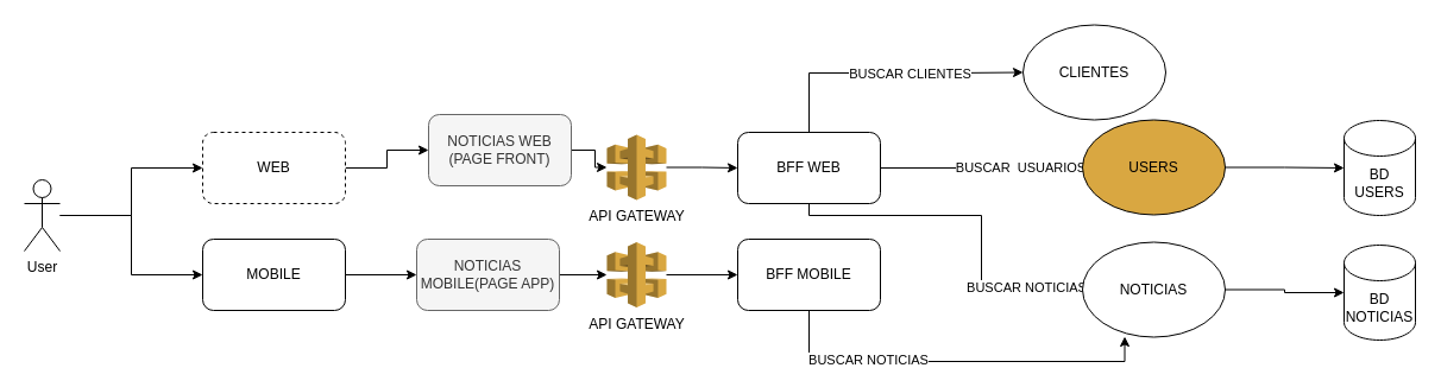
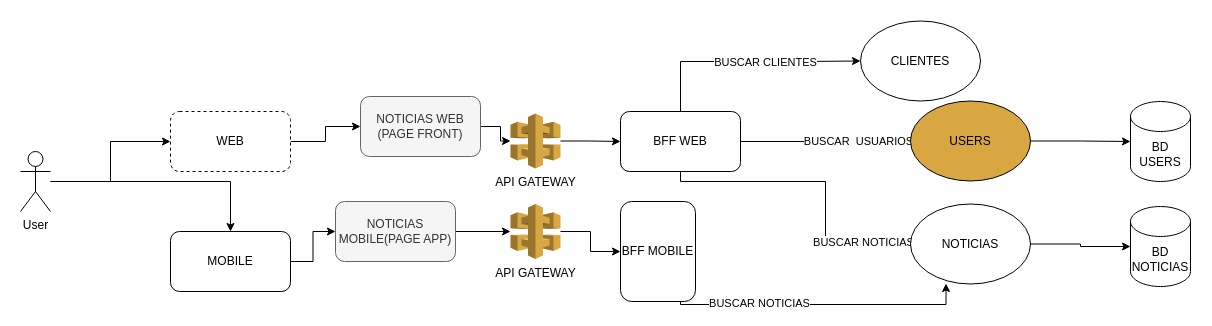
  <mxCell id="0" />
  <mxCell id="1" parent="0" />
  <mxCell id="2" style="edgeStyle=orthogonalEdgeStyle;rounded=0;orthogonalLoop=1;jettySize=auto;html=1;" edge="1" parent="1" source="4" target="6"><mxGeometry relative="1" as="geometry" /></mxCell>
  <mxCell id="3" style="edgeStyle=orthogonalEdgeStyle;rounded=0;orthogonalLoop=1;jettySize=auto;html=1;" edge="1" parent="1" source="4" target="8"><mxGeometry relative="1" as="geometry" /></mxCell>
  <mxCell id="4" value="User" style="shape=umlActor;verticalLabelPosition=bottom;verticalAlign=top;html=1;outlineConnect=0;" vertex="1" parent="1"><mxGeometry x="20" y="151" width="30" height="60" as="geometry" /></mxCell>
  <mxCell id="5" style="edgeStyle=orthogonalEdgeStyle;rounded=0;orthogonalLoop=1;jettySize=auto;html=1;" edge="1" parent="1" source="6" target="17"><mxGeometry relative="1" as="geometry" /></mxCell>
  <mxCell id="6" value="WEB" style="rounded=1;whiteSpace=wrap;html=1;dashed=1;" vertex="1" parent="1"><mxGeometry x="170" y="111" width="120" height="60" as="geometry" /></mxCell>
  <mxCell id="7" style="edgeStyle=orthogonalEdgeStyle;rounded=0;orthogonalLoop=1;jettySize=auto;html=1;" edge="1" parent="1" source="8" target="19"><mxGeometry relative="1" as="geometry" /></mxCell>
- <mxCell id="8" value="MOBILE" style="rounded=1;whiteSpace=wrap;html=1;" vertex="1" parent="1"><mxGeometry x="170" y="201" width="120" height="60" as="geometry" /></mxCell>
+ <mxCell id="8" value="MOBILE" style="rounded=1;whiteSpace=wrap;html=1;" vertex="1" parent="1"><mxGeometry x="170" y="231" width="120" height="60" as="geometry" /></mxCell>
  <mxCell id="9" style="edgeStyle=orthogonalEdgeStyle;rounded=0;orthogonalLoop=1;jettySize=auto;html=1;" edge="1" parent="1" source="15" target="28"><mxGeometry relative="1" as="geometry" /></mxCell>
  <mxCell id="10" value="BUSCAR&amp;nbsp; USUARIOS" style="edgeLabel;html=1;align=center;verticalAlign=middle;resizable=0;points=[];" vertex="1" connectable="0" parent="9"><mxGeometry x="0.384" y="1" relative="1" as="geometry"><mxPoint y="1" as="offset" /></mxGeometry></mxCell>
  <mxCell id="11" style="edgeStyle=orthogonalEdgeStyle;rounded=0;orthogonalLoop=1;jettySize=auto;html=1;entryX=0;entryY=0.5;entryDx=0;entryDy=0;" edge="1" parent="1" source="15" target="31"><mxGeometry relative="1" as="geometry"><Array as="points"><mxPoint x="680" y="61" /><mxPoint x="800" y="61" /></Array></mxGeometry></mxCell>
  <mxCell id="12" value="BUSCAR CLIENTES" style="edgeLabel;html=1;align=center;verticalAlign=middle;resizable=0;points=[];" vertex="1" connectable="0" parent="11"><mxGeometry x="0.161" relative="1" as="geometry"><mxPoint as="offset" /></mxGeometry></mxCell>
  <mxCell id="13" style="edgeStyle=orthogonalEdgeStyle;rounded=0;orthogonalLoop=1;jettySize=auto;html=1;entryX=0;entryY=0.5;entryDx=0;entryDy=0;" edge="1" parent="1" source="15" target="30"><mxGeometry relative="1" as="geometry"><Array as="points"><mxPoint x="680" y="181" /><mxPoint x="825" y="181" /><mxPoint x="825" y="244" /></Array></mxGeometry></mxCell>
  <mxCell id="14" value="BUSCAR NOTICIAS" style="edgeLabel;html=1;align=center;verticalAlign=middle;resizable=0;points=[];" vertex="1" connectable="0" parent="13"><mxGeometry x="0.686" y="3" relative="1" as="geometry"><mxPoint y="1" as="offset" /></mxGeometry></mxCell>
  <mxCell id="15" value="BFF WEB" style="rounded=1;whiteSpace=wrap;html=1;" vertex="1" parent="1"><mxGeometry x="620" y="111" width="120" height="60" as="geometry" /></mxCell>
  <mxCell id="16" style="edgeStyle=orthogonalEdgeStyle;rounded=0;orthogonalLoop=1;jettySize=auto;html=1;" edge="1" parent="1" source="17" target="24"><mxGeometry relative="1" as="geometry" /></mxCell>
  <mxCell id="17" value="NOTICIAS WEB (PAGE FRONT)" style="rounded=1;whiteSpace=wrap;html=1;fillColor=#f5f5f5;fontColor=#333333;strokeColor=#666666;" vertex="1" parent="1"><mxGeometry x="360" y="96" width="120" height="60" as="geometry" /></mxCell>
  <mxCell id="18" style="edgeStyle=orthogonalEdgeStyle;rounded=0;orthogonalLoop=1;jettySize=auto;html=1;" edge="1" parent="1" source="19" target="26"><mxGeometry relative="1" as="geometry" /></mxCell>
- <mxCell id="19" value="NOTICIAS MOBILE(PAGE APP)" style="rounded=1;whiteSpace=wrap;html=1;fillColor=#f5f5f5;fontColor=#333333;strokeColor=#666666;" vertex="1" parent="1"><mxGeometry x="350" y="201" width="120" height="60" as="geometry" /></mxCell>
+ <mxCell id="19" value="NOTICIAS MOBILE(PAGE APP)" style="rounded=1;whiteSpace=wrap;html=1;fillColor=#f5f5f5;fontColor=#333333;strokeColor=#666666;" vertex="1" parent="1"><mxGeometry x="335" y="201" width="120" height="60" as="geometry" /></mxCell>
  <mxCell id="20" style="edgeStyle=orthogonalEdgeStyle;rounded=0;orthogonalLoop=1;jettySize=auto;html=1;entryX=0.296;entryY=0.994;entryDx=0;entryDy=0;entryPerimeter=0;" edge="1" parent="1" source="22" target="30"><mxGeometry relative="1" as="geometry"><Array as="points"><mxPoint x="680" y="304" /><mxPoint x="946" y="304" /></Array></mxGeometry></mxCell>
  <mxCell id="21" value="BUSCAR NOTICIAS" style="edgeLabel;html=1;align=center;verticalAlign=middle;resizable=0;points=[];" vertex="1" connectable="0" parent="20"><mxGeometry x="-0.445" y="2" relative="1" as="geometry"><mxPoint x="1" as="offset" /></mxGeometry></mxCell>
- <mxCell id="22" value="BFF MOBILE" style="rounded=1;whiteSpace=wrap;html=1;" vertex="1" parent="1"><mxGeometry x="620" y="201" width="120" height="60" as="geometry" /></mxCell>
+ <mxCell id="22" value="BFF MOBILE" style="rounded=1;whiteSpace=wrap;html=1;" vertex="1" parent="1"><mxGeometry x="620" y="201" width="75" height="100" as="geometry" /></mxCell>
  <mxCell id="23" style="edgeStyle=orthogonalEdgeStyle;rounded=0;orthogonalLoop=1;jettySize=auto;html=1;" edge="1" parent="1" source="24" target="15"><mxGeometry relative="1" as="geometry" /></mxCell>
  <mxCell id="24" value="API GATEWAY" style="outlineConnect=0;dashed=0;verticalLabelPosition=bottom;verticalAlign=top;align=center;html=1;shape=mxgraph.aws3.api_gateway;fillColor=#D9A741;gradientColor=none;" vertex="1" parent="1"><mxGeometry x="510" y="113" width="50" height="55" as="geometry" /></mxCell>
  <mxCell id="25" style="edgeStyle=orthogonalEdgeStyle;rounded=0;orthogonalLoop=1;jettySize=auto;html=1;" edge="1" parent="1" source="26" target="22"><mxGeometry relative="1" as="geometry" /></mxCell>
  <mxCell id="26" value="API GATEWAY" style="outlineConnect=0;dashed=0;verticalLabelPosition=bottom;verticalAlign=top;align=center;html=1;shape=mxgraph.aws3.api_gateway;fillColor=#D9A741;gradientColor=none;" vertex="1" parent="1"><mxGeometry x="510" y="203.5" width="50" height="55" as="geometry" /></mxCell>
  <mxCell id="27" style="edgeStyle=orthogonalEdgeStyle;rounded=0;orthogonalLoop=1;jettySize=auto;html=1;" edge="1" parent="1" source="28" target="32"><mxGeometry relative="1" as="geometry" /></mxCell>
  <mxCell id="28" value="USERS" style="ellipse;whiteSpace=wrap;html=1;fillColor=#d9a741;" vertex="1" parent="1"><mxGeometry x="910" y="100.5" width="120" height="80" as="geometry" /></mxCell>
  <mxCell id="29" style="edgeStyle=orthogonalEdgeStyle;rounded=0;orthogonalLoop=1;jettySize=auto;html=1;" edge="1" parent="1" source="30" target="33"><mxGeometry relative="1" as="geometry" /></mxCell>
  <mxCell id="30" value="NOTICIAS" style="ellipse;whiteSpace=wrap;html=1;" vertex="1" parent="1"><mxGeometry x="910" y="203.5" width="120" height="80" as="geometry" /></mxCell>
  <mxCell id="31" value="CLIENTES" style="ellipse;whiteSpace=wrap;html=1;" vertex="1" parent="1"><mxGeometry x="860" y="20.5" width="120" height="80" as="geometry" /></mxCell>
  <mxCell id="32" value="BD USERS" style="shape=cylinder3;whiteSpace=wrap;html=1;boundedLbl=1;backgroundOutline=1;size=15;" vertex="1" parent="1"><mxGeometry x="1130" y="101" width="60" height="80" as="geometry" /></mxCell>
  <mxCell id="33" value="BD NOTICIAS" style="shape=cylinder3;whiteSpace=wrap;html=1;boundedLbl=1;backgroundOutline=1;size=15;" vertex="1" parent="1"><mxGeometry x="1130" y="206" width="60" height="80" as="geometry" /></mxCell>
